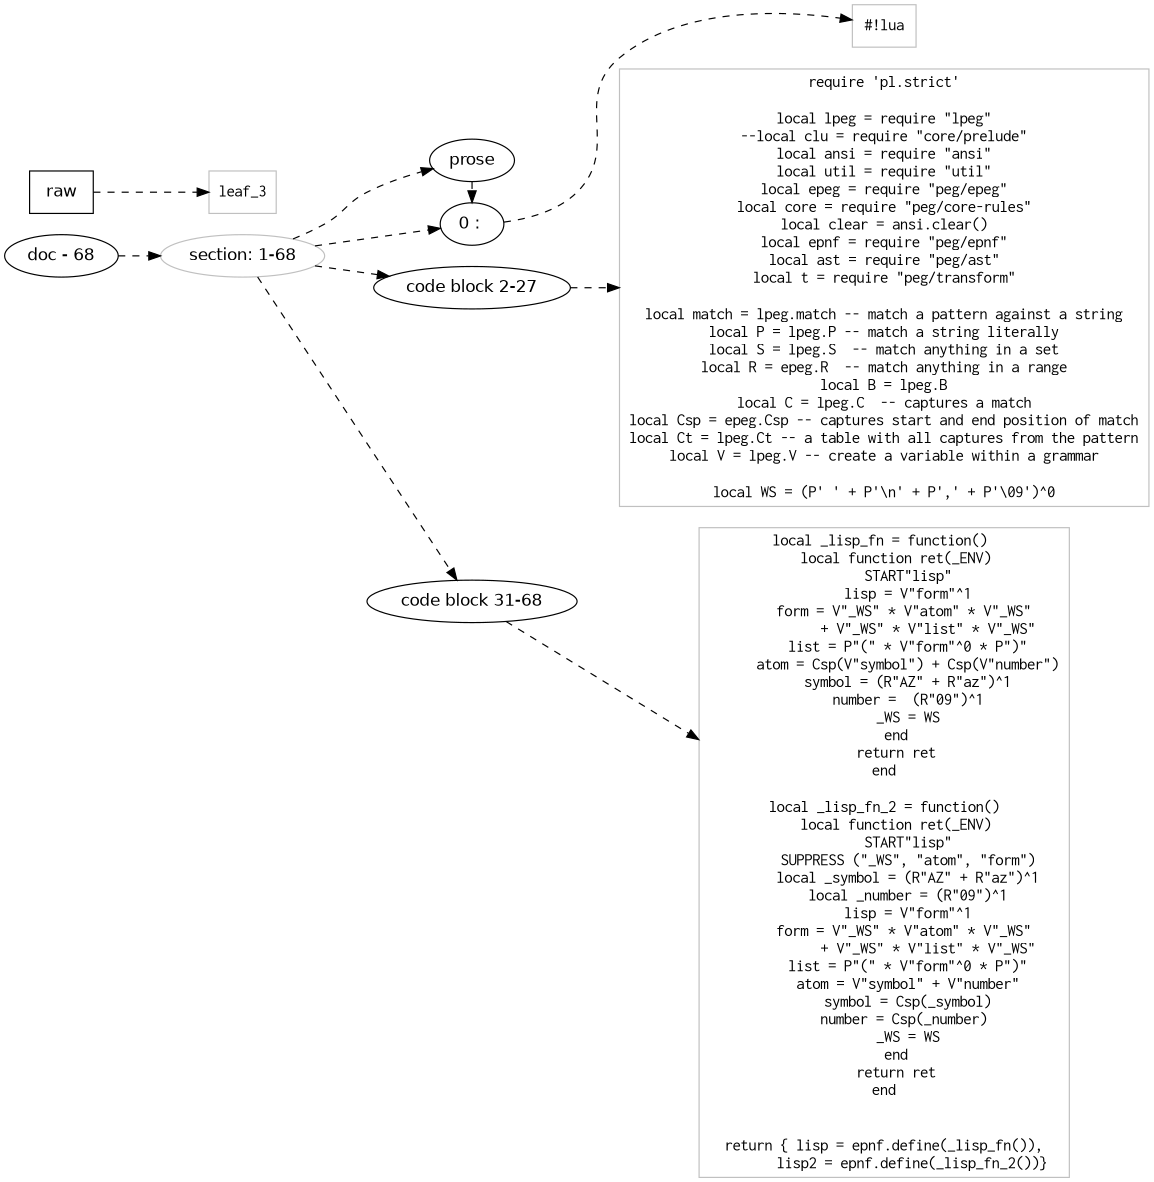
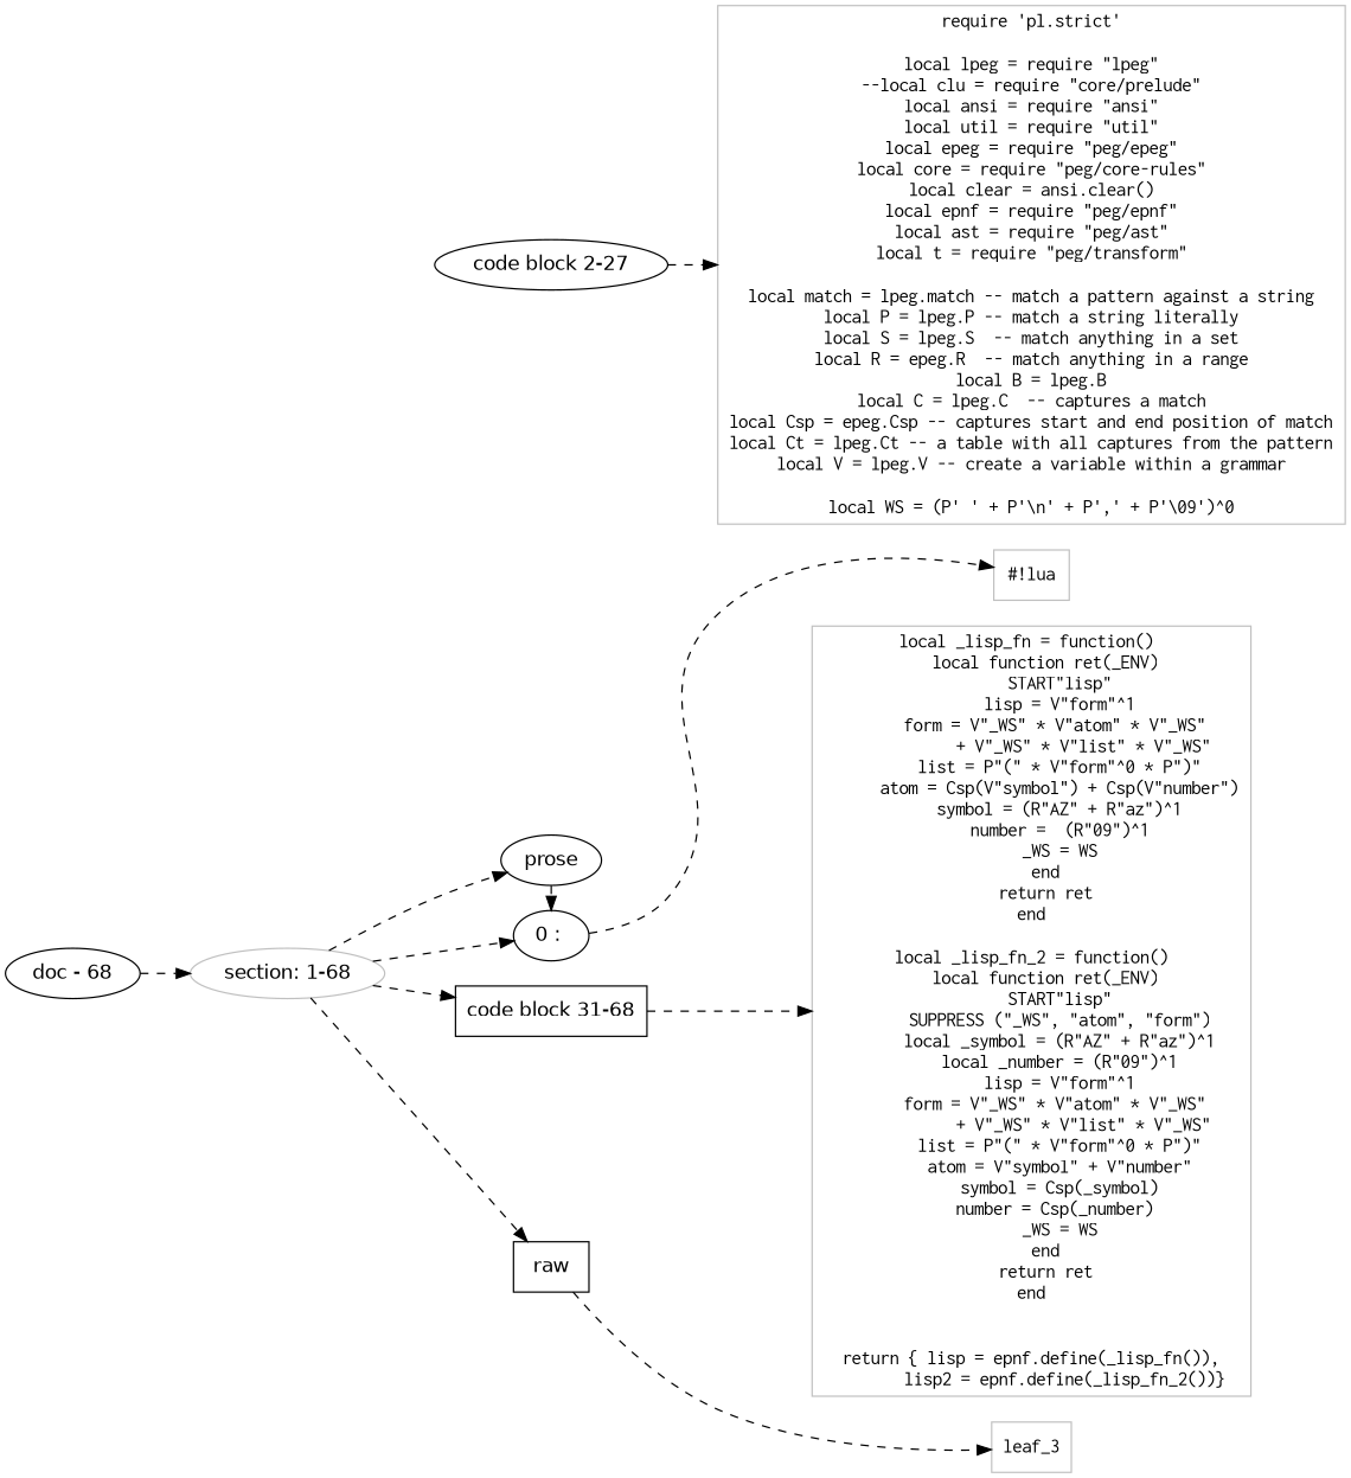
  digraph {
    rankdir=LR
    node [fontname=Helvetica]
    edge [style=dashed]
    n1 [color=Gray label="section: 1-68"]
    n2 [label="0 : "]
    n3 [label=prose]
    n4 [label="code block 2-27"]
-   n5 [label="code block 31-68"]
+   n5 [label="code block 31-68" shape=box]
    n6 [label=raw shape=box]
    n7 [color=Gray fontname=Inconsolata label="#!lua" shape=rectangle]
    n8 [color=Gray fontname=Inconsolata label="require 'pl.strict'\n\nlocal lpeg = require \"lpeg\"\n--local clu = require \"core/prelude\"\nlocal ansi = require \"ansi\"\nlocal util = require \"util\"\nlocal epeg = require \"peg/epeg\"\nlocal core = require \"peg/core-rules\"\nlocal clear = ansi.clear()\nlocal epnf = require \"peg/epnf\"\nlocal ast = require \"peg/ast\"\nlocal t = require \"peg/transform\"\n\nlocal match = lpeg.match -- match a pattern against a string\nlocal P = lpeg.P -- match a string literally\nlocal S = lpeg.S  -- match anything in a set\nlocal R = epeg.R  -- match anything in a range\nlocal B = lpeg.B\nlocal C = lpeg.C  -- captures a match\nlocal Csp = epeg.Csp -- captures start and end position of match\nlocal Ct = lpeg.Ct -- a table with all captures from the pattern\nlocal V = lpeg.V -- create a variable within a grammar\n\nlocal WS = (P' ' + P'\\n' + P',' + P'\\09')^0" shape=rectangle]
    n9 [color=Gray fontname=Inconsolata label="local _lisp_fn = function() \n   local function ret(_ENV)\n      START\"lisp\"\n      lisp = V\"form\"^1\n      form = V\"_WS\" * V\"atom\" * V\"_WS\" \n           + V\"_WS\" * V\"list\" * V\"_WS\"\n      list = P\"(\" * V\"form\"^0 * P\")\"\n      atom = Csp(V\"symbol\") + Csp(V\"number\")\n      symbol = (R\"AZ\" + R\"az\")^1\n      number =  (R\"09\")^1\n      _WS = WS\n   end\n   return ret\nend\n\nlocal _lisp_fn_2 = function()\n   local function ret(_ENV)\n      START\"lisp\"\n      SUPPRESS (\"_WS\", \"atom\", \"form\")\n      local _symbol = (R\"AZ\" + R\"az\")^1\n      local _number = (R\"09\")^1\n      lisp = V\"form\"^1\n      form = V\"_WS\" * V\"atom\" * V\"_WS\" \n           + V\"_WS\" * V\"list\" * V\"_WS\"\n      list = P\"(\" * V\"form\"^0 * P\")\"\n      atom = V\"symbol\" + V\"number\"\n      symbol = Csp(_symbol)\n      number = Csp(_number) \n      _WS = WS\n   end\n   return ret\nend\n\n\nreturn { lisp = epnf.define(_lisp_fn()),\n       lisp2 = epnf.define(_lisp_fn_2())}" shape=rectangle]
    n10 [color=Gray fontname=Inconsolata label=leaf_3 shape=rectangle]
    n11 [label="doc - 68"]
    subgraph sub_1 {
      rank=same
      n1
    }
    subgraph sub_2 {
      rank=same
      n2
      n3
      n4
      n5
    }
    subgraph sub_3 {
      rank=same
      n6
    }
    n1 -> n2
    n1 -> n3
-   n1 -> n4
+   n1 -> n6
    n1 -> n5
    n2 -> n7
    n3 -> n2
    n4 -> n8
    n5 -> n9
    n6 -> n10
    n11 -> n1
  }
